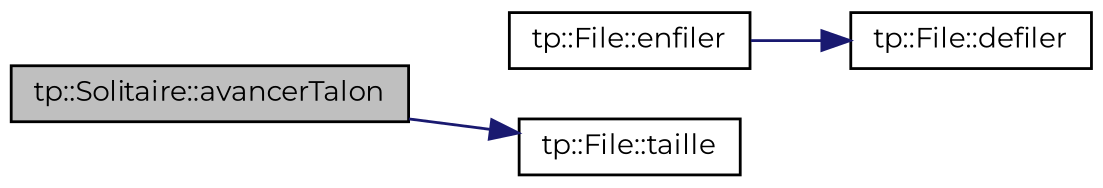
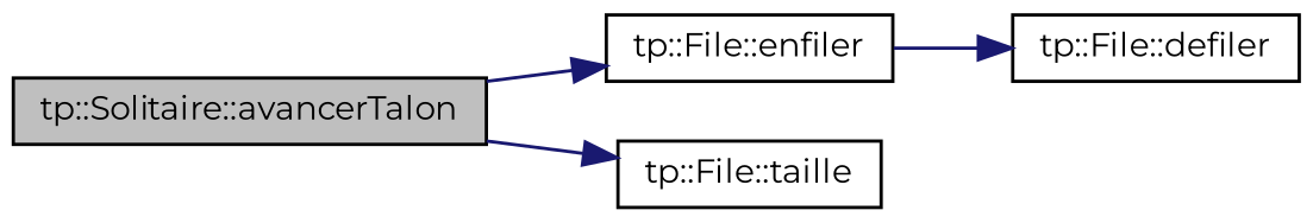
  digraph {
    fontname=Montserrat
    rankdir=LR
    node [color=black fillcolor=white fontname=Montserrat fontsize=10 shape=record style=filled]
    edge [color=midnightblue fontname=Montserrat fontsize=10 labelfontname=FreeSans labelfontsize=10 style=solid]
    n1 [fillcolor=grey75 fontcolor=black height=0.2 label="tp::Solitaire::avancerTalon" width=0.4]
    n2 [height=0.2 label="tp::File::enfiler" width=0.4]
    n3 [height=0.2 label="tp::File::taille" width=0.4]
    n4 [height=0.2 label="tp::File::defiler" width=0.4]
+   n1 -> n2
    n1 -> n3
    n2 -> n4
  }
